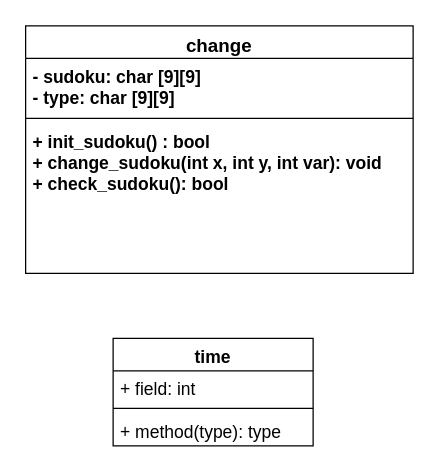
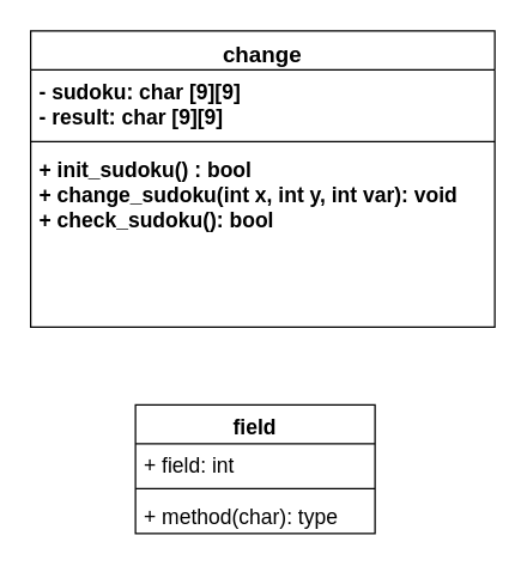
  <mxCell id="0" />
  <mxCell id="1" parent="0" />
  <mxCell id="2" value="change" style="swimlane;fontStyle=1;align=center;verticalAlign=top;childLayout=stackLayout;horizontal=1;startSize=26;horizontalStack=0;resizeParent=1;resizeParentMax=0;resizeLast=0;collapsible=1;marginBottom=0;fontSize=15;" vertex="1" parent="1"><mxGeometry x="20" y="20" width="310" height="198" as="geometry" /></mxCell>
- <mxCell id="3" value="- sudoku: char [9][9]&#10;- type: char [9][9]" style="text;strokeColor=none;fillColor=none;align=left;verticalAlign=top;spacingLeft=4;spacingRight=4;overflow=hidden;rotatable=0;points=[[0,0.5],[1,0.5]];portConstraint=eastwest;fontStyle=1;fontSize=14;" vertex="1" parent="2"><mxGeometry y="26" width="310" height="44" as="geometry" /></mxCell>
+ <mxCell id="3" value="- sudoku: char [9][9]&#10;- result: char [9][9]" style="text;strokeColor=none;fillColor=none;align=left;verticalAlign=top;spacingLeft=4;spacingRight=4;overflow=hidden;rotatable=0;points=[[0,0.5],[1,0.5]];portConstraint=eastwest;fontStyle=1;fontSize=14;" vertex="1" parent="2"><mxGeometry y="26" width="310" height="44" as="geometry" /></mxCell>
  <mxCell id="4" value="" style="line;strokeWidth=1;fillColor=none;align=left;verticalAlign=middle;spacingTop=-1;spacingLeft=3;spacingRight=3;rotatable=0;labelPosition=right;points=[];portConstraint=eastwest;strokeColor=inherit;" vertex="1" parent="2"><mxGeometry y="70" width="310" height="8" as="geometry" /></mxCell>
  <mxCell id="5" value="+ init_sudoku() : bool&#10;+ change_sudoku(int x, int y, int var): void&#10;+ check_sudoku(): bool&#10;" style="text;strokeColor=none;fillColor=none;align=left;verticalAlign=top;spacingLeft=4;spacingRight=4;overflow=hidden;rotatable=0;points=[[0,0.5],[1,0.5]];portConstraint=eastwest;fontStyle=1;fontSize=14;" vertex="1" parent="2"><mxGeometry y="78" width="310" height="120" as="geometry" /></mxCell>
- <mxCell id="6" value="time" style="swimlane;fontStyle=1;align=center;verticalAlign=top;childLayout=stackLayout;horizontal=1;startSize=26;horizontalStack=0;resizeParent=1;resizeParentMax=0;resizeLast=0;collapsible=1;marginBottom=0;fontSize=14;" vertex="1" parent="1"><mxGeometry x="90" y="270" width="160" height="86" as="geometry" /></mxCell>
+ <mxCell id="6" value="field" style="swimlane;fontStyle=1;align=center;verticalAlign=top;childLayout=stackLayout;horizontal=1;startSize=26;horizontalStack=0;resizeParent=1;resizeParentMax=0;resizeLast=0;collapsible=1;marginBottom=0;fontSize=14;" vertex="1" parent="1"><mxGeometry x="90" y="270" width="160" height="86" as="geometry" /></mxCell>
  <mxCell id="7" value="+ field: int" style="text;strokeColor=none;fillColor=none;align=left;verticalAlign=top;spacingLeft=4;spacingRight=4;overflow=hidden;rotatable=0;points=[[0,0.5],[1,0.5]];portConstraint=eastwest;fontSize=14;" vertex="1" parent="6"><mxGeometry y="26" width="160" height="26" as="geometry" /></mxCell>
  <mxCell id="8" value="" style="line;strokeWidth=1;fillColor=none;align=left;verticalAlign=middle;spacingTop=-1;spacingLeft=3;spacingRight=3;rotatable=0;labelPosition=right;points=[];portConstraint=eastwest;strokeColor=inherit;fontSize=14;" vertex="1" parent="6"><mxGeometry y="52" width="160" height="8" as="geometry" /></mxCell>
- <mxCell id="9" value="+ method(type): type" style="text;strokeColor=none;fillColor=none;align=left;verticalAlign=top;spacingLeft=4;spacingRight=4;overflow=hidden;rotatable=0;points=[[0,0.5],[1,0.5]];portConstraint=eastwest;fontSize=14;" vertex="1" parent="6"><mxGeometry y="60" width="160" height="26" as="geometry" /></mxCell>
+ <mxCell id="9" value="+ method(char): type" style="text;strokeColor=none;fillColor=none;align=left;verticalAlign=top;spacingLeft=4;spacingRight=4;overflow=hidden;rotatable=0;points=[[0,0.5],[1,0.5]];portConstraint=eastwest;fontSize=14;" vertex="1" parent="6"><mxGeometry y="60" width="160" height="26" as="geometry" /></mxCell>
